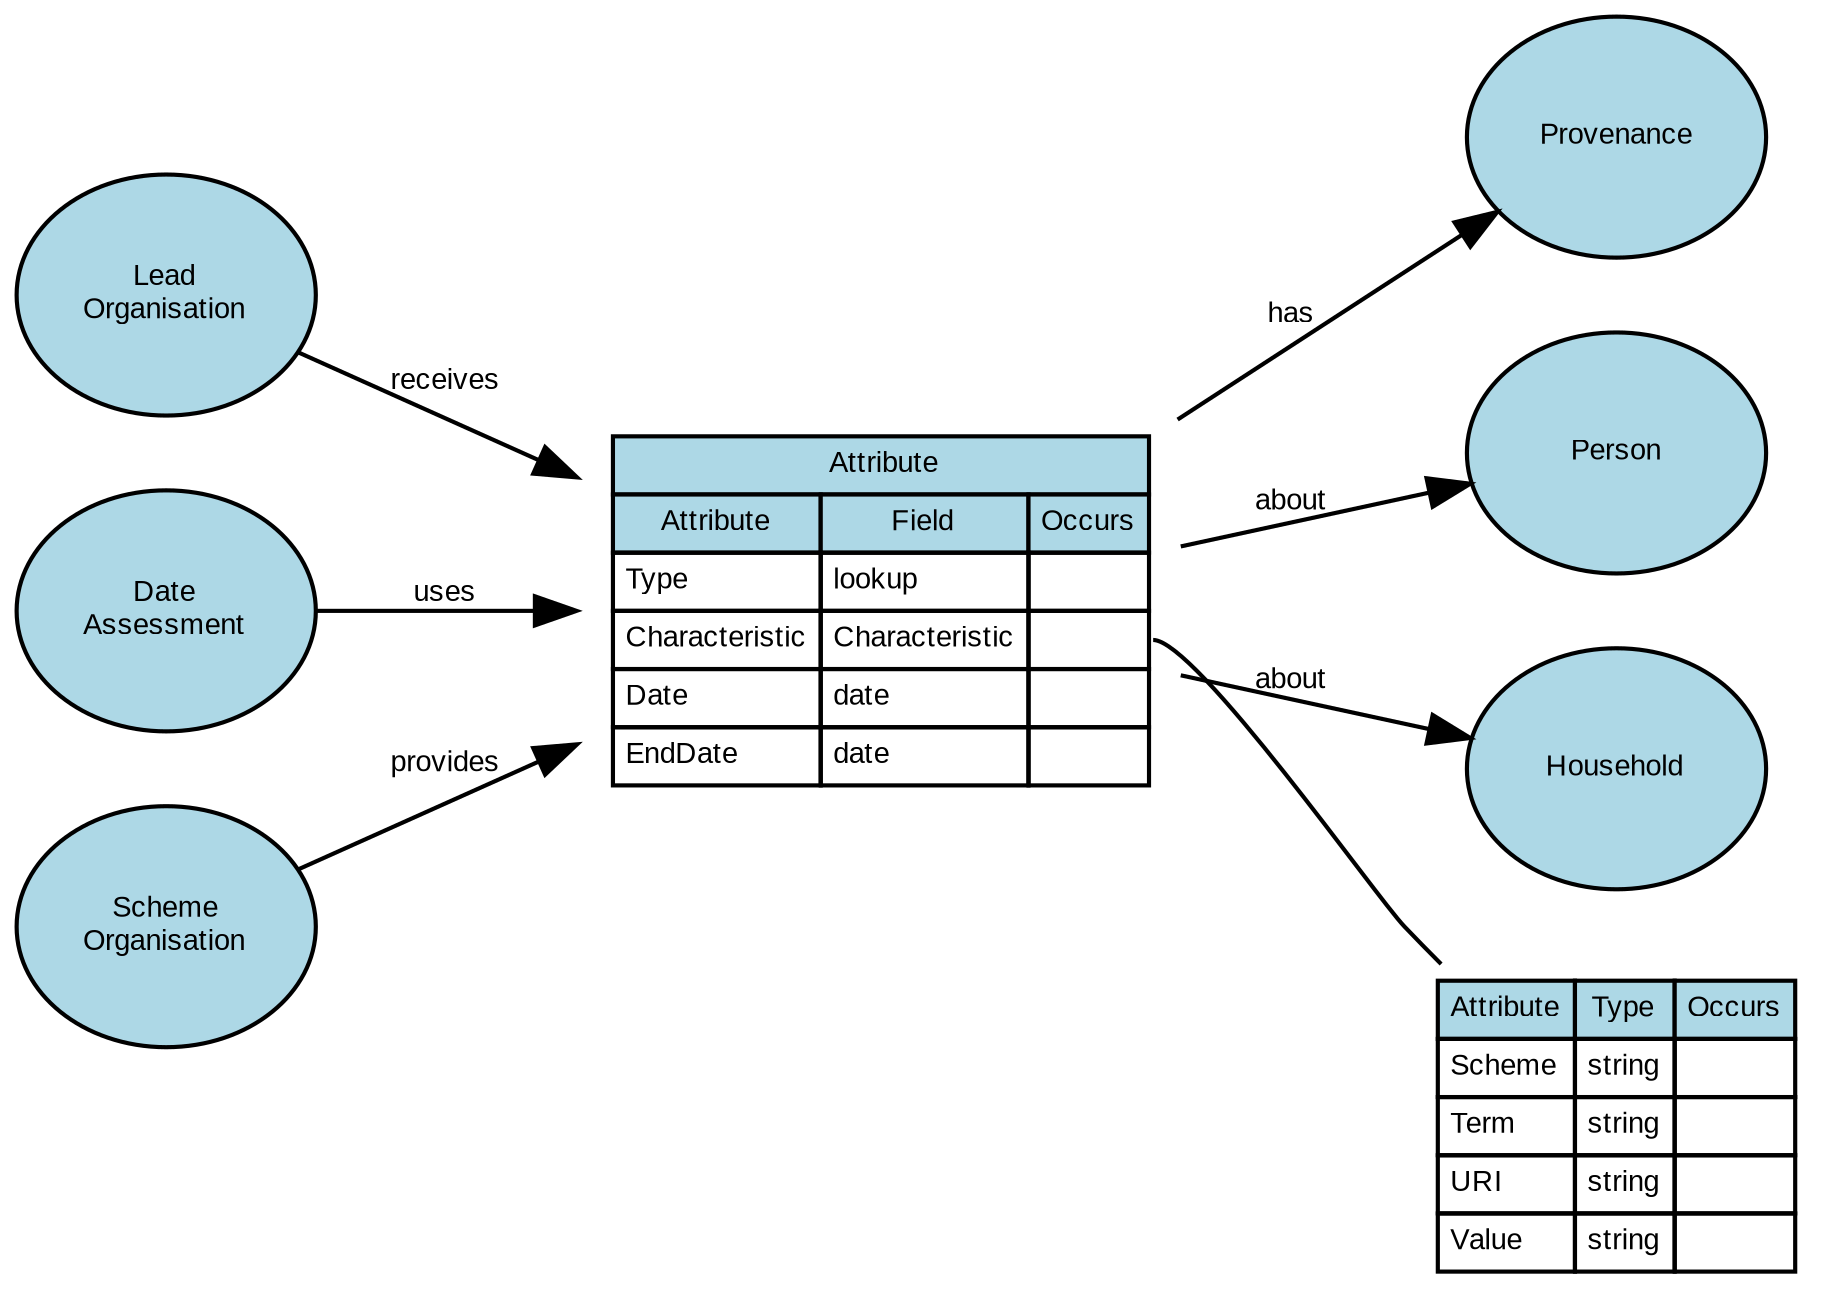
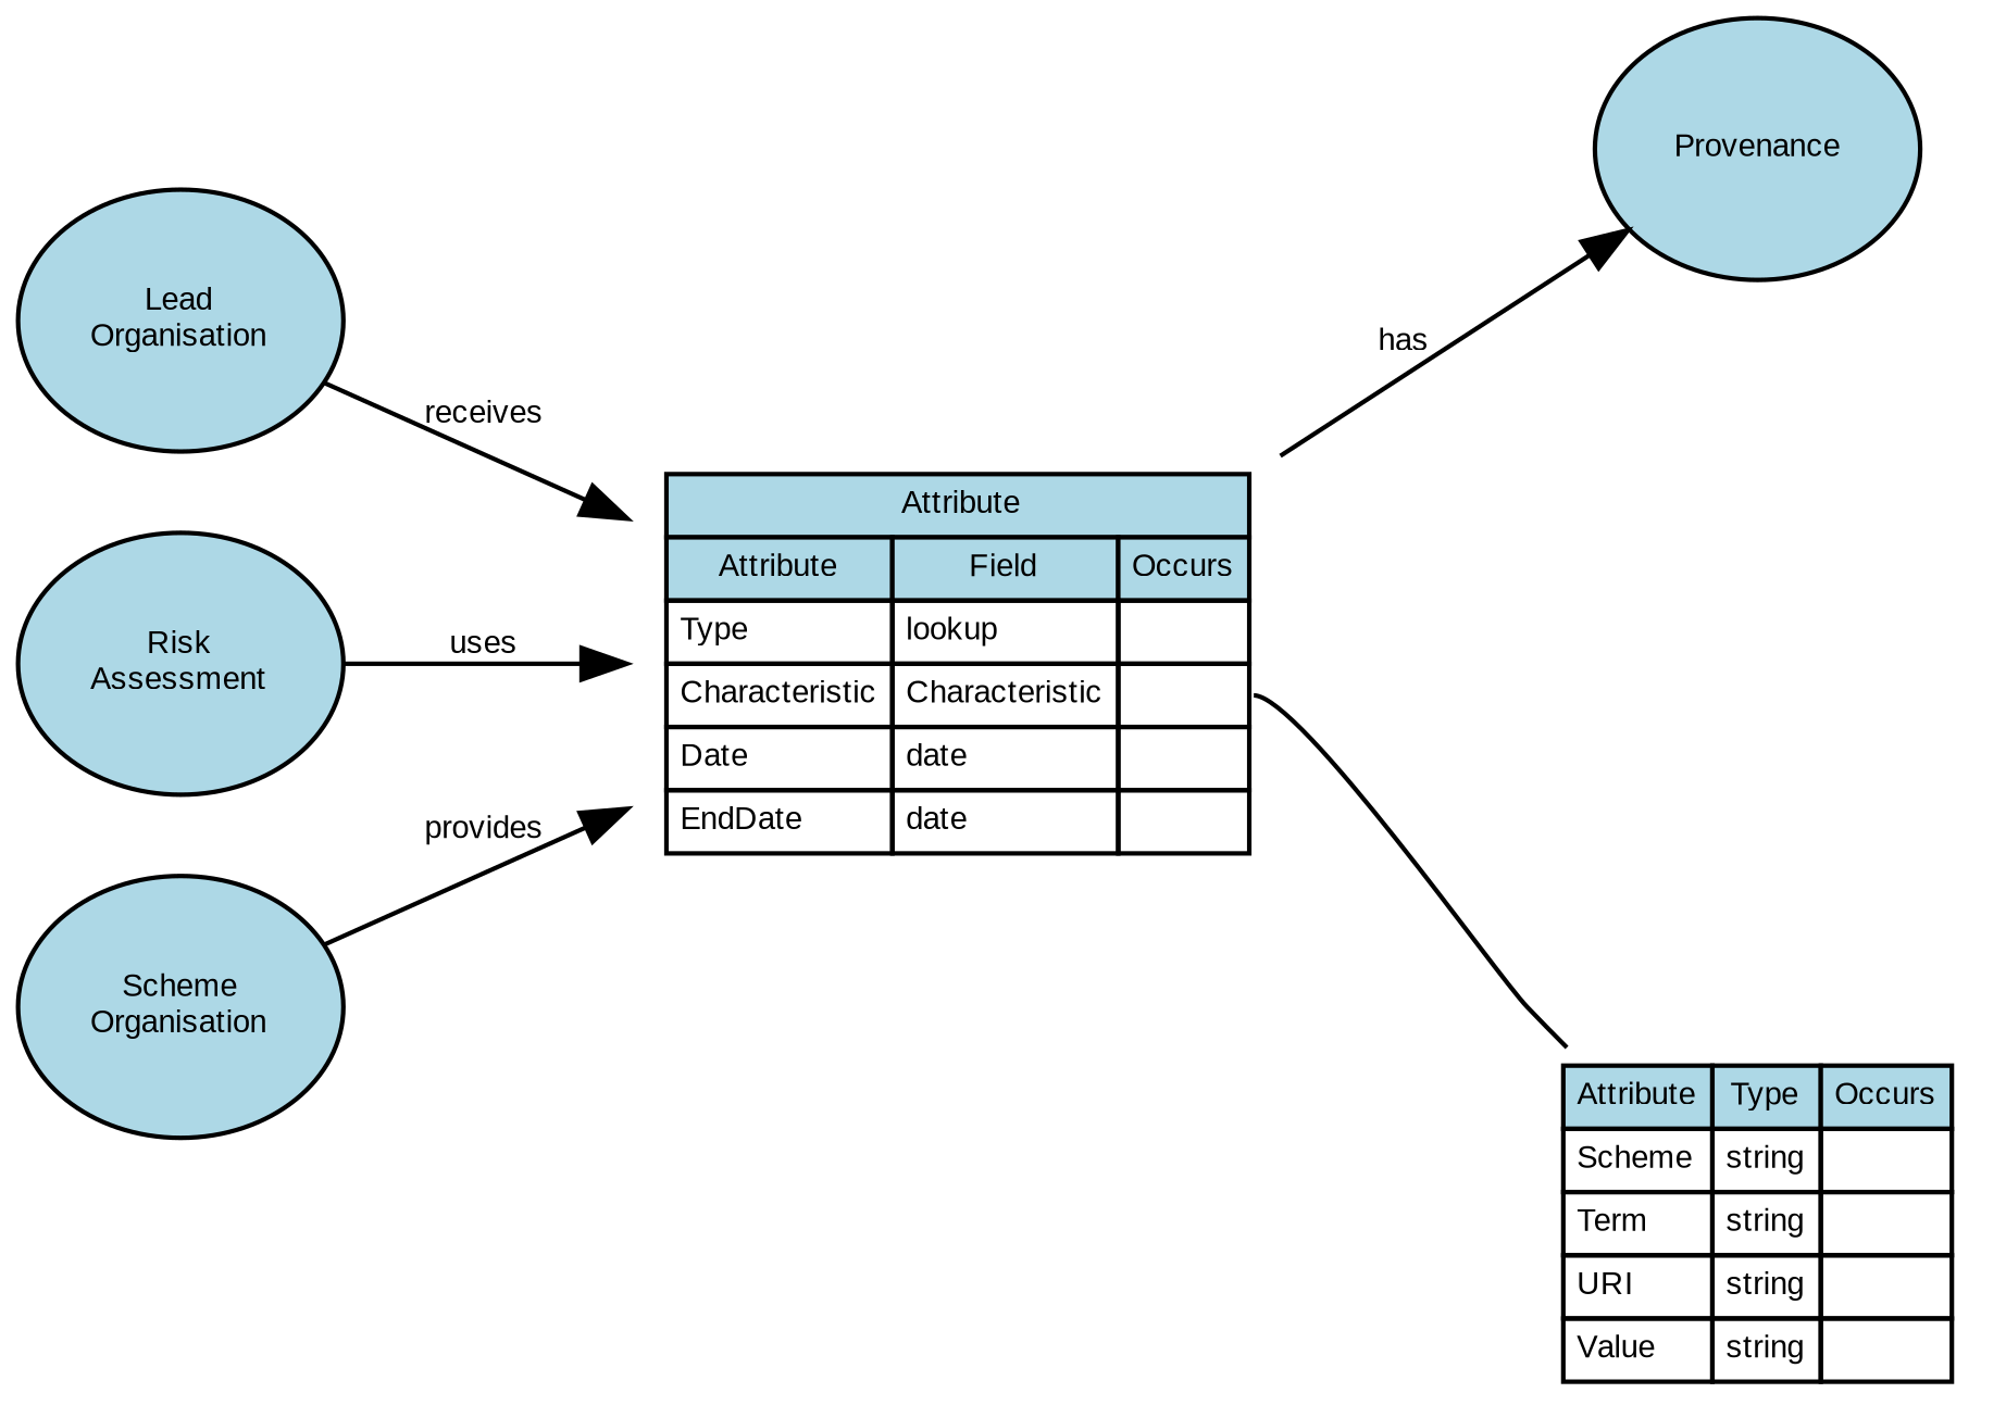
  digraph {
    rankdir=LR
    splines=true
    node [black=black color=black fillcolor=lightblue fontname=Arial fontsize=7 fixedsize=true style=filled]
    edge [fontname=Arial fontsize=7 labelfontname=Arial labelfontsize=7]
    n1 [label=<<table border='0' cellborder='1' cellspacing='0'><tr><td bgcolor='lightblue'>Attribute</td><td bgcolor='lightblue'>Type</td><td bgcolor='lightblue'>Occurs</td></tr><tr><td align='left' balign='left' valign='top'>Scheme</td><td align='left' balign='left' valign='top'>string</td><td align='left' balign='left' valign='top'></td></tr><tr><td align='left' balign='left' valign='top'>Term</td><td align='left' balign='left' valign='top'>string</td><td align='left' balign='left' valign='top'></td></tr><tr><td align='left' balign='left' valign='top'>URI</td><td align='left' balign='left' valign='top'>string</td><td align='left' balign='left' valign='top'></td></tr><tr><td align='left' balign='left' valign='top'>Value</td><td align='left' balign='left' valign='top'>string</td><td align='left' balign='left' valign='top'></td></tr></table>> shape=plaintext fixedsize="" style=""]
    n2 [label=<<table border='0' cellborder='1' cellspacing='0'><tr><td colspan='3' bgcolor='lightblue'> Attribute</td></tr><tr><td bgcolor='lightblue'>Attribute</td><td bgcolor='lightblue'>Field</td><td bgcolor='lightblue'>Occurs</td></tr><tr><td align='left' balign='left' valign='top'>Type</td><td align='left' balign='left' valign='top'>lookup</td><td align='left' balign='left' valign='top'></td></tr><tr><td align='left' balign='left' valign='top'>Characteristic</td><td align='left' balign='left' valign='top'>Characteristic</td><td align='left' balign='left' valign='top' port='22'></td></tr><tr><td align='left' balign='left' valign='top'>Date</td><td align='left' balign='left' valign='top'>date</td><td align='left' balign='left' valign='top'></td></tr><tr><td align='left' balign='left' valign='top'>EndDate</td><td align='left' balign='left' valign='top'>date</td><td align='left' balign='left' valign='top'></td></tr></table>> shape=plaintext fixedsize="" style=""]
-   n3 [height=0.8 label=Person width=1.0]
-   n4 [height=0.8 label=Household width=1.0]
    n5 [height=0.8 label=Provenance width=1.0]
    n6 [height=0.8 label="Lead\nOrganisation" width=1.0]
-   n7 [height=0.8 label="Date\nAssessment" width=1.0]
+   n7 [height=0.8 label="Risk\nAssessment" width=1.0]
    n8 [height=0.8 label="Scheme\nOrganisation" width=1.0]
    n2 -> n1 [dir=none tailport=22]
-   n2 -> n3 [label=about]
-   n2 -> n4 [label=about]
    n2 -> n5 [label=has]
    n6 -> n2 [label=receives]
    n7 -> n2 [label=uses]
    n8 -> n2 [label=provides]
  }
